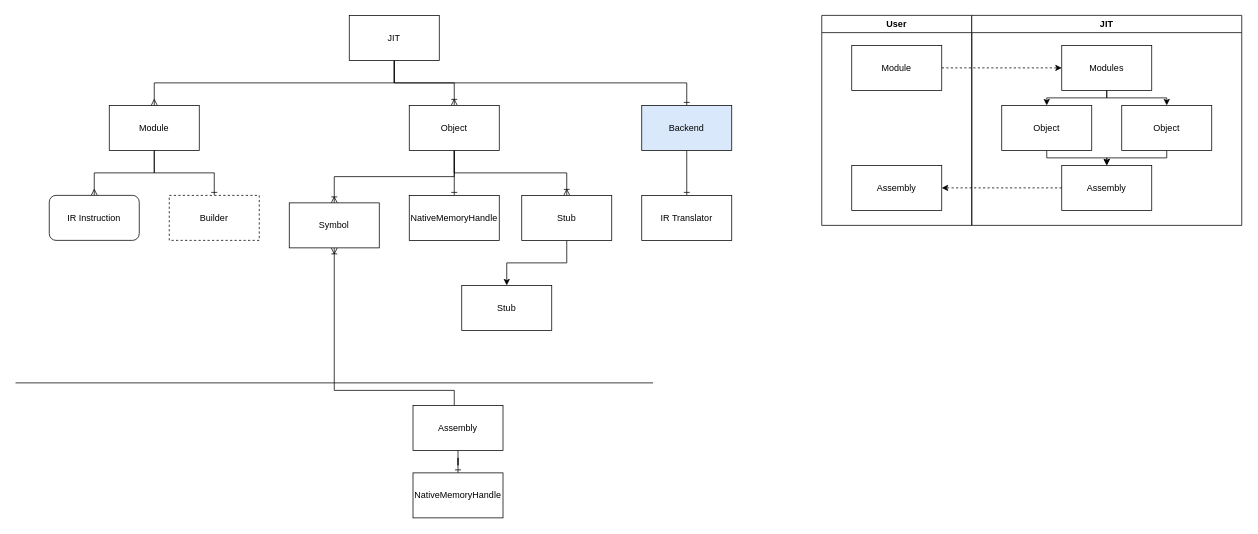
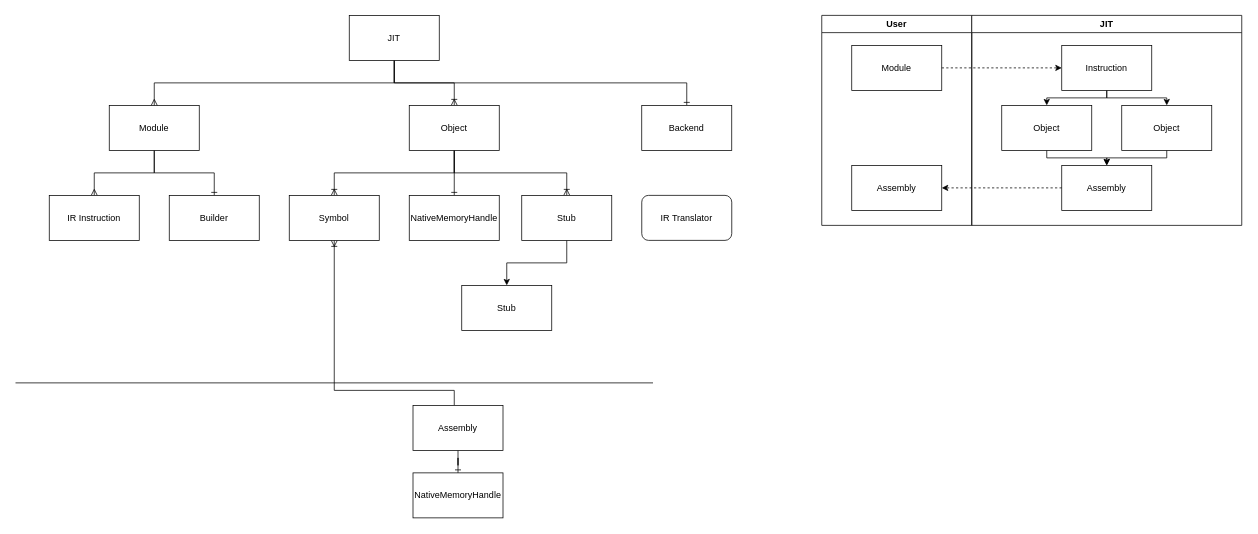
  <mxCell id="0" />
  <mxCell id="1" parent="0" />
  <mxCell id="2" value="" style="edgeStyle=orthogonalEdgeStyle;rounded=0;orthogonalLoop=1;jettySize=auto;html=1;endArrow=ERone;endFill=0;" edge="1" parent="1" source="4" target="17"><mxGeometry relative="1" as="geometry"><Array as="points"><mxPoint x="205" y="230" /><mxPoint x="285" y="230" /></Array></mxGeometry></mxCell>
  <mxCell id="3" style="edgeStyle=orthogonalEdgeStyle;rounded=0;orthogonalLoop=1;jettySize=auto;html=1;exitX=0.5;exitY=1;exitDx=0;exitDy=0;entryX=0.5;entryY=0;entryDx=0;entryDy=0;endArrow=ERmany;endFill=0;" edge="1" parent="1" source="4" target="18"><mxGeometry relative="1" as="geometry" /></mxCell>
  <mxCell id="4" value="Module" style="rounded=0;whiteSpace=wrap;html=1;" vertex="1" parent="1"><mxGeometry x="145" y="140" width="120" height="60" as="geometry" /></mxCell>
  <mxCell id="5" style="edgeStyle=orthogonalEdgeStyle;rounded=0;orthogonalLoop=1;jettySize=auto;html=1;exitX=0.5;exitY=1;exitDx=0;exitDy=0;entryX=0.5;entryY=0;entryDx=0;entryDy=0;endArrow=ERoneToMany;endFill=0;" edge="1" parent="1" source="8" target="13"><mxGeometry relative="1" as="geometry" /></mxCell>
  <mxCell id="6" style="edgeStyle=orthogonalEdgeStyle;rounded=0;orthogonalLoop=1;jettySize=auto;html=1;exitX=0.5;exitY=1;exitDx=0;exitDy=0;entryX=0.5;entryY=0;entryDx=0;entryDy=0;endArrow=ERone;endFill=0;" edge="1" parent="1" source="8" target="20"><mxGeometry relative="1" as="geometry" /></mxCell>
  <mxCell id="7" style="edgeStyle=orthogonalEdgeStyle;rounded=0;orthogonalLoop=1;jettySize=auto;html=1;exitX=0.5;exitY=1;exitDx=0;exitDy=0;endArrow=ERmany;endFill=0;" edge="1" parent="1" source="8" target="4"><mxGeometry relative="1" as="geometry" /></mxCell>
  <mxCell id="8" value="JIT" style="rounded=0;whiteSpace=wrap;html=1;" vertex="1" parent="1"><mxGeometry x="465" y="20" width="120" height="60" as="geometry" /></mxCell>
- <mxCell id="9" value="IR Translator" style="rounded=0;whiteSpace=wrap;html=1;" vertex="1" parent="1"><mxGeometry x="855" y="260" width="120" height="60" as="geometry" /></mxCell>
+ <mxCell id="9" value="IR Translator" style="whiteSpace=wrap;html=1;rounded=1;" vertex="1" parent="1"><mxGeometry x="855" y="260" width="120" height="60" as="geometry" /></mxCell>
  <mxCell id="10" style="edgeStyle=orthogonalEdgeStyle;rounded=0;orthogonalLoop=1;jettySize=auto;html=1;exitX=0.5;exitY=1;exitDx=0;exitDy=0;entryX=0.5;entryY=0;entryDx=0;entryDy=0;endArrow=ERone;endFill=0;" edge="1" parent="1" source="13" target="21"><mxGeometry relative="1" as="geometry" /></mxCell>
  <mxCell id="11" style="edgeStyle=orthogonalEdgeStyle;rounded=0;orthogonalLoop=1;jettySize=auto;html=1;exitX=0.5;exitY=1;exitDx=0;exitDy=0;entryX=0.5;entryY=0;entryDx=0;entryDy=0;endArrow=ERoneToMany;endFill=0;" edge="1" parent="1" source="13" target="22"><mxGeometry relative="1" as="geometry" /></mxCell>
  <mxCell id="12" value="" style="edgeStyle=orthogonalEdgeStyle;rounded=0;orthogonalLoop=1;jettySize=auto;html=1;endArrow=ERoneToMany;endFill=0;entryX=0.5;entryY=0;entryDx=0;entryDy=0;" edge="1" parent="1" source="13" target="26"><mxGeometry relative="1" as="geometry"><mxPoint x="775" y="230" as="targetPoint" /><Array as="points"><mxPoint x="605" y="230" /><mxPoint x="755" y="230" /></Array></mxGeometry></mxCell>
  <mxCell id="13" value="Object" style="rounded=0;whiteSpace=wrap;html=1;" vertex="1" parent="1"><mxGeometry x="545" y="140" width="120" height="60" as="geometry" /></mxCell>
  <mxCell id="14" value="" style="edgeStyle=orthogonalEdgeStyle;rounded=0;orthogonalLoop=1;jettySize=auto;html=1;endArrow=ERoneToMany;endFill=0;entryX=0.5;entryY=1;entryDx=0;entryDy=0;" edge="1" parent="1" source="16" target="22"><mxGeometry relative="1" as="geometry"><mxPoint x="445" y="400" as="targetPoint" /><Array as="points"><mxPoint x="605" y="520" /><mxPoint x="445" y="520" /></Array></mxGeometry></mxCell>
  <mxCell id="15" value="" style="edgeStyle=orthogonalEdgeStyle;rounded=0;orthogonalLoop=1;jettySize=auto;html=1;endArrow=ERone;endFill=0;" edge="1" parent="1" source="16" target="24"><mxGeometry relative="1" as="geometry" /></mxCell>
  <mxCell id="16" value="Assembly" style="rounded=0;whiteSpace=wrap;html=1;" vertex="1" parent="1"><mxGeometry x="550" y="540" width="120" height="60" as="geometry" /></mxCell>
- <mxCell id="17" value="Builder" style="rounded=0;whiteSpace=wrap;html=1;dashed=1;" vertex="1" parent="1"><mxGeometry x="225" y="260" width="120" height="60" as="geometry" /></mxCell>
- <mxCell id="18" value="IR Instruction" style="whiteSpace=wrap;html=1;rounded=1;" vertex="1" parent="1"><mxGeometry x="65" y="260" width="120" height="60" as="geometry" /></mxCell>
- <mxCell id="19" style="edgeStyle=orthogonalEdgeStyle;rounded=0;orthogonalLoop=1;jettySize=auto;html=1;exitX=0.5;exitY=1;exitDx=0;exitDy=0;entryX=0.5;entryY=0;entryDx=0;entryDy=0;endArrow=ERone;endFill=0;" edge="1" parent="1" source="20" target="9"><mxGeometry relative="1" as="geometry" /></mxCell>
- <mxCell id="20" value="Backend" style="rounded=0;whiteSpace=wrap;html=1;fillColor=#dae8fc;" vertex="1" parent="1"><mxGeometry x="855" y="140" width="120" height="60" as="geometry" /></mxCell>
+ <mxCell id="17" value="Builder" style="rounded=0;whiteSpace=wrap;html=1;" vertex="1" parent="1"><mxGeometry x="225" y="260" width="120" height="60" as="geometry" /></mxCell>
+ <mxCell id="18" value="IR Instruction" style="rounded=0;whiteSpace=wrap;html=1;" vertex="1" parent="1"><mxGeometry x="65" y="260" width="120" height="60" as="geometry" /></mxCell>
+ <mxCell id="20" value="Backend" style="rounded=0;whiteSpace=wrap;html=1;" vertex="1" parent="1"><mxGeometry x="855" y="140" width="120" height="60" as="geometry" /></mxCell>
  <mxCell id="21" value="NativeMemoryHandle" style="rounded=0;whiteSpace=wrap;html=1;" vertex="1" parent="1"><mxGeometry x="545" y="260" width="120" height="60" as="geometry" /></mxCell>
- <mxCell id="22" value="Symbol" style="rounded=0;whiteSpace=wrap;html=1;" vertex="1" parent="1"><mxGeometry x="385" y="270" width="120" height="60" as="geometry" /></mxCell>
+ <mxCell id="22" value="Symbol" style="rounded=0;whiteSpace=wrap;html=1;" vertex="1" parent="1"><mxGeometry x="385" y="260" width="120" height="60" as="geometry" /></mxCell>
  <mxCell id="23" value="" style="endArrow=none;html=1;rounded=0;" edge="1" parent="1"><mxGeometry width="50" height="50" relative="1" as="geometry"><mxPoint x="20" y="510" as="sourcePoint" /><mxPoint x="870" y="510" as="targetPoint" /></mxGeometry></mxCell>
  <mxCell id="24" value="NativeMemoryHandle" style="rounded=0;whiteSpace=wrap;html=1;" vertex="1" parent="1"><mxGeometry x="550" y="630" width="120" height="60" as="geometry" /></mxCell>
  <mxCell id="25" value="" style="edgeStyle=orthogonalEdgeStyle;rounded=0;orthogonalLoop=1;jettySize=auto;html=1;" edge="1" parent="1" source="26" target="41"><mxGeometry relative="1" as="geometry" /></mxCell>
  <mxCell id="26" value="Stub" style="rounded=0;whiteSpace=wrap;html=1;" vertex="1" parent="1"><mxGeometry x="695" y="260" width="120" height="60" as="geometry" /></mxCell>
  <mxCell id="27" value="User" style="swimlane;whiteSpace=wrap;html=1;" vertex="1" parent="1"><mxGeometry x="1095" y="20" width="200" height="280" as="geometry" /></mxCell>
  <mxCell id="28" value="Module" style="rounded=0;whiteSpace=wrap;html=1;" vertex="1" parent="27"><mxGeometry x="40" y="40" width="120" height="60" as="geometry" /></mxCell>
  <mxCell id="29" value="Assembly" style="rounded=0;whiteSpace=wrap;html=1;" vertex="1" parent="27"><mxGeometry x="40" y="200" width="120" height="60" as="geometry" /></mxCell>
  <mxCell id="30" value="JIT" style="swimlane;whiteSpace=wrap;html=1;" vertex="1" parent="1"><mxGeometry x="1295" y="20" width="360" height="280" as="geometry" /></mxCell>
  <mxCell id="31" value="" style="edgeStyle=orthogonalEdgeStyle;rounded=0;orthogonalLoop=1;jettySize=auto;html=1;" edge="1" parent="30" source="33" target="35"><mxGeometry relative="1" as="geometry"><Array as="points"><mxPoint x="180" y="110" /><mxPoint x="100" y="110" /></Array></mxGeometry></mxCell>
  <mxCell id="32" style="edgeStyle=orthogonalEdgeStyle;rounded=0;orthogonalLoop=1;jettySize=auto;html=1;exitX=0.5;exitY=1;exitDx=0;exitDy=0;entryX=0.5;entryY=0;entryDx=0;entryDy=0;" edge="1" parent="30" source="33" target="38"><mxGeometry relative="1" as="geometry"><Array as="points"><mxPoint x="180" y="110" /><mxPoint x="260" y="110" /></Array></mxGeometry></mxCell>
- <mxCell id="33" value="Modules" style="rounded=0;whiteSpace=wrap;html=1;" vertex="1" parent="30"><mxGeometry x="120" y="40" width="120" height="60" as="geometry" /></mxCell>
+ <mxCell id="33" value="Instruction" style="rounded=0;whiteSpace=wrap;html=1;" vertex="1" parent="30"><mxGeometry x="120" y="40" width="120" height="60" as="geometry" /></mxCell>
  <mxCell id="34" value="" style="edgeStyle=orthogonalEdgeStyle;rounded=0;orthogonalLoop=1;jettySize=auto;html=1;" edge="1" parent="30" source="35" target="36"><mxGeometry relative="1" as="geometry"><Array as="points"><mxPoint x="100" y="190" /><mxPoint x="180" y="190" /></Array></mxGeometry></mxCell>
  <mxCell id="35" value="Object" style="rounded=0;whiteSpace=wrap;html=1;" vertex="1" parent="30"><mxGeometry x="40" y="120" width="120" height="60" as="geometry" /></mxCell>
  <mxCell id="36" value="Assembly" style="rounded=0;whiteSpace=wrap;html=1;" vertex="1" parent="30"><mxGeometry x="120" y="200" width="120" height="60" as="geometry" /></mxCell>
  <mxCell id="37" style="edgeStyle=orthogonalEdgeStyle;rounded=0;orthogonalLoop=1;jettySize=auto;html=1;exitX=0.5;exitY=1;exitDx=0;exitDy=0;entryX=0.5;entryY=0;entryDx=0;entryDy=0;" edge="1" parent="30" source="38" target="36"><mxGeometry relative="1" as="geometry"><Array as="points"><mxPoint x="260" y="190" /><mxPoint x="180" y="190" /></Array></mxGeometry></mxCell>
  <mxCell id="38" value="Object" style="rounded=0;whiteSpace=wrap;html=1;" vertex="1" parent="30"><mxGeometry x="200" y="120" width="120" height="60" as="geometry" /></mxCell>
  <mxCell id="39" value="" style="edgeStyle=orthogonalEdgeStyle;rounded=0;orthogonalLoop=1;jettySize=auto;html=1;dashed=1;" edge="1" parent="1" source="28" target="33"><mxGeometry relative="1" as="geometry" /></mxCell>
  <mxCell id="40" value="" style="edgeStyle=orthogonalEdgeStyle;rounded=0;orthogonalLoop=1;jettySize=auto;html=1;dashed=1;" edge="1" parent="1" source="36" target="29"><mxGeometry relative="1" as="geometry" /></mxCell>
  <mxCell id="41" value="Stub" style="rounded=0;whiteSpace=wrap;html=1;" vertex="1" parent="1"><mxGeometry x="615" y="380" width="120" height="60" as="geometry" /></mxCell>
